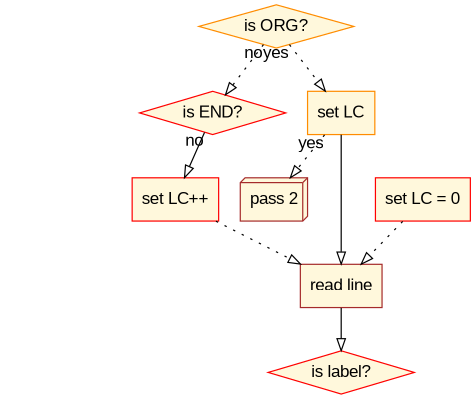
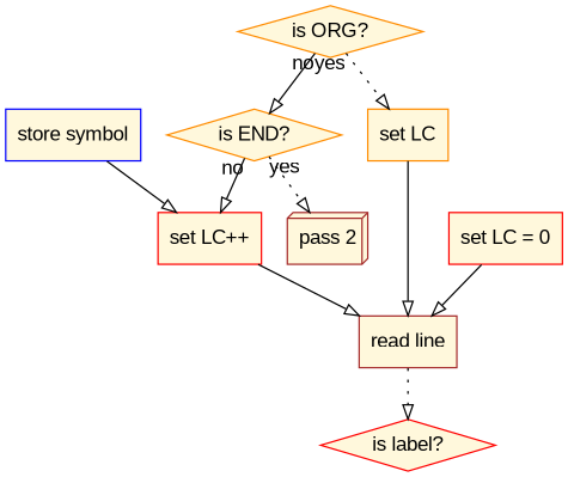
  digraph {
    fontname="Liberation Sans"
    node [color=red fillcolor=cornsilk fontname="Liberation Sans" shape=box style=filled]
    edge [arrowhead=onormal fontname="Liberation Sans" style=solid]
    n1 [color=darkorange label="set LC"]
    n2 [color=brown label="read line"]
    n3 [label="is label?" shape=diamond]
+   n4 [color=blue label="store symbol"]
    n5 [label="set LC++"]
    n6 [color=darkorange label="is ORG?" shape=diamond]
-   n7 [label="is END?" shape=diamond]
+   n7 [color=darkorange label="is END?" shape=diamond]
    n8 [color=brown label="pass 2" shape=box3d]
    n9 [label="set LC = 0"]
    n1 -> n2
-   n2 -> n3
-   n5 -> n2 [style=dotted]
+   n2 -> n3 [style=dotted]
+   n4 -> n5
+   n5 -> n2
    n6 -> n1 [style=dotted taillabel=yes]
-   n6 -> n7 [style=dotted taillabel=no]
+   n6 -> n7 [taillabel=no]
    n7 -> n5 [taillabel=no]
-   n1 -> n8 [style=dotted taillabel=yes]
-   n9 -> n2 [style=dotted]
+   n7 -> n8 [style=dotted taillabel=yes]
+   n9 -> n2
  }
